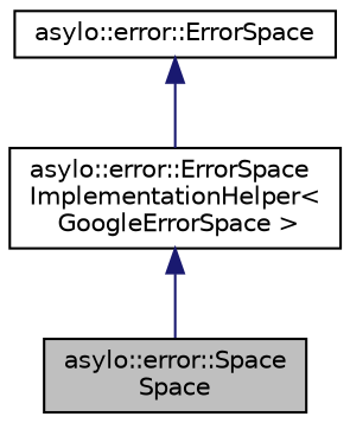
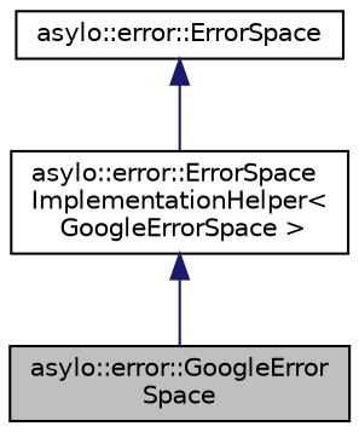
  digraph {
    node [color=black fillcolor=white fontname=Helvetica fontsize=10 shape=record style=filled]
    edge [color=midnightblue dir=back fontname=Helvetica fontsize=10 labelfontname=Helvetica labelfontsize=10 style=solid]
-   n1 [fillcolor=grey75 fontcolor=black height=0.2 label="asylo::error::Space\lSpace" width=0.4]
+   n1 [fillcolor=grey75 fontcolor=black height=0.2 label="asylo::error::GoogleError\lSpace" width=0.4]
    n2 [height=0.2 label="asylo::error::ErrorSpace\lImplementationHelper\<\l GoogleErrorSpace \>" width=0.4]
    n3 [height=0.2 label="asylo::error::ErrorSpace" width=0.4]
    n2 -> n1
    n3 -> n2
  }
